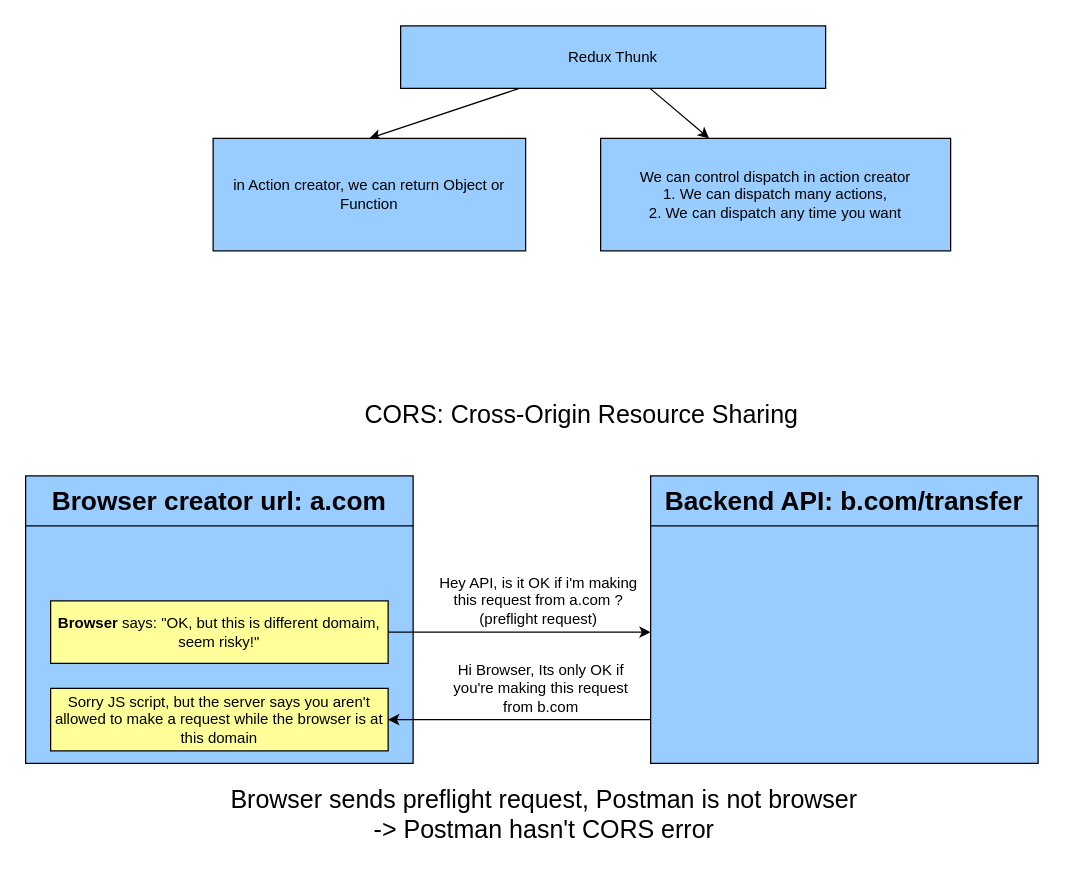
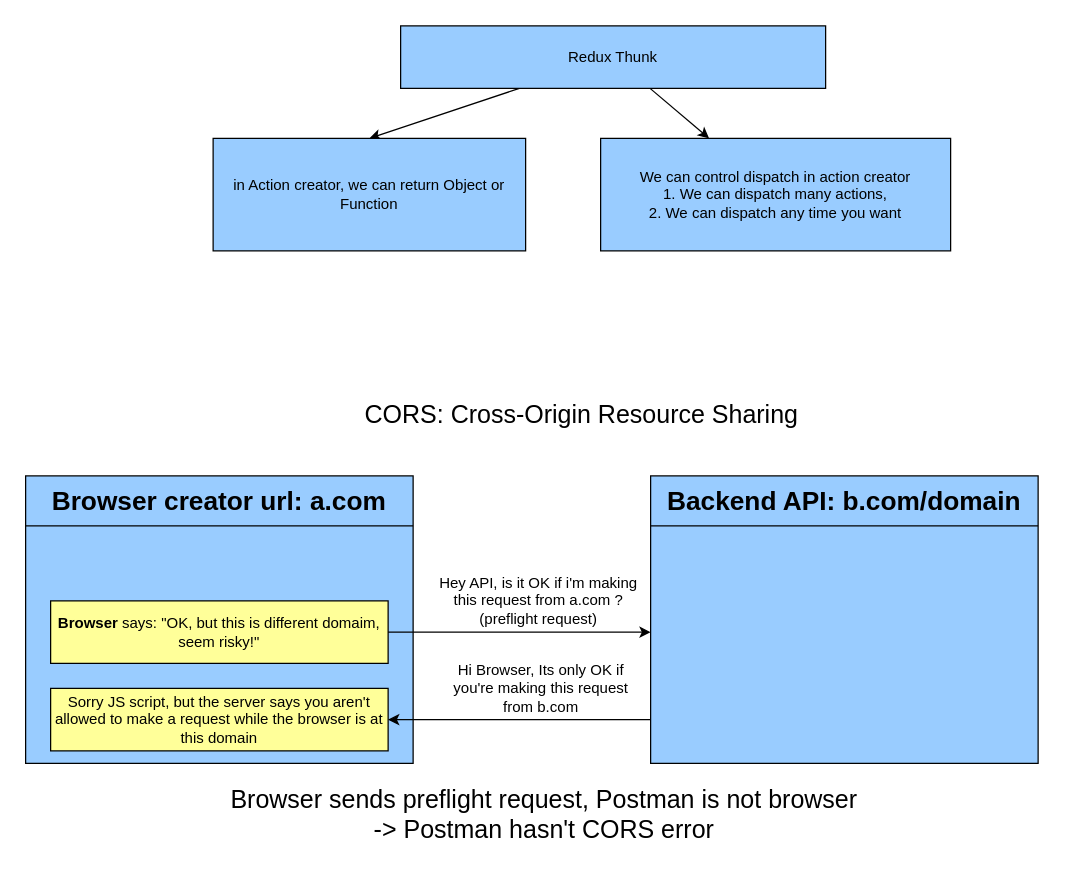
  <mxCell id="0" />
  <mxCell id="1" parent="0" />
  <mxCell id="2" value="" style="edgeStyle=none;html=1;" parent="1" source="4" target="5" edge="1"><mxGeometry relative="1" as="geometry" /></mxCell>
  <mxCell id="3" style="edgeStyle=none;html=1;entryX=0.5;entryY=0;entryDx=0;entryDy=0;" edge="1" parent="1" source="4" target="6"><mxGeometry relative="1" as="geometry" /></mxCell>
  <mxCell id="4" value="&lt;font color=&quot;#000000&quot;&gt;Redux Thunk&lt;/font&gt;" style="rounded=0;whiteSpace=wrap;html=1;fontFamily=Helvetica;fontSize=12;fontColor=#FFFFFF;fillColor=#99CCFF;" parent="1" vertex="1"><mxGeometry x="320" y="20" width="340" height="50" as="geometry" /></mxCell>
  <mxCell id="5" value="&lt;font color=&quot;#000000&quot;&gt;We can control dispatch in action creator&lt;br&gt;1. We can dispatch many actions,&lt;br&gt;2. We can dispatch any time you want&lt;br&gt;&lt;/font&gt;" style="rounded=0;whiteSpace=wrap;html=1;fontFamily=Helvetica;fontSize=12;fontColor=#FFFFFF;fillColor=#99CCFF;" parent="1" vertex="1"><mxGeometry x="480" y="110" width="280" height="90" as="geometry" /></mxCell>
  <mxCell id="6" value="&lt;font color=&quot;#000000&quot;&gt;in Action creator, we can return Object or Function&lt;/font&gt;" style="rounded=0;whiteSpace=wrap;html=1;fontFamily=Helvetica;fontSize=12;fontColor=#FFFFFF;fillColor=#99CCFF;" vertex="1" parent="1"><mxGeometry x="170" y="110" width="250" height="90" as="geometry" /></mxCell>
  <mxCell id="7" value="CORS: Cross-Origin Resource Sharing" style="text;html=1;strokeColor=none;fillColor=none;align=center;verticalAlign=middle;whiteSpace=wrap;rounded=0;fontSize=20;" vertex="1" parent="1"><mxGeometry x="140" y="315" width="650" height="30" as="geometry" /></mxCell>
  <mxCell id="8" value="&lt;font color=&quot;#000000&quot;&gt;Browser creator url: a.com&lt;/font&gt;" style="swimlane;whiteSpace=wrap;html=1;fontSize=21;container=0;fillColor=#99CCFF;gradientColor=none;swimlaneFillColor=#99CCFF;startSize=40;" vertex="1" parent="1"><mxGeometry x="20" y="380" width="310" height="230" as="geometry" /></mxCell>
  <mxCell id="9" value="&lt;font color=&quot;#000000&quot;&gt;&lt;b&gt;Browser&lt;/b&gt; says: &quot;OK, but this is different domaim, seem risky!&quot;&lt;/font&gt;" style="rounded=0;whiteSpace=wrap;html=1;fontFamily=Helvetica;fontSize=12;fontColor=#FFFFFF;fillColor=#FFFF99;" vertex="1" parent="8"><mxGeometry x="20" y="100" width="270" height="50" as="geometry" /></mxCell>
  <mxCell id="10" value="&lt;font color=&quot;#000000&quot;&gt;Sorry JS script, but the server says you aren't allowed to make a request while the browser is at this domain&lt;/font&gt;" style="rounded=0;whiteSpace=wrap;html=1;fontFamily=Helvetica;fontSize=12;fontColor=#FFFFFF;fillColor=#FFFF99;" vertex="1" parent="8"><mxGeometry x="20" y="170" width="270" height="50" as="geometry" /></mxCell>
  <mxCell id="11" style="edgeStyle=none;html=1;entryX=1;entryY=0.5;entryDx=0;entryDy=0;fontSize=12;" edge="1" parent="1" target="10"><mxGeometry relative="1" as="geometry"><mxPoint x="520" y="575" as="sourcePoint" /></mxGeometry></mxCell>
- <mxCell id="12" value="&lt;font color=&quot;#000000&quot;&gt;Backend API: b.com/transfer&lt;/font&gt;" style="swimlane;whiteSpace=wrap;html=1;fontSize=21;container=0;fillColor=#99CCFF;gradientColor=none;swimlaneFillColor=#99CCFF;startSize=40;" vertex="1" parent="1"><mxGeometry x="520" y="380" width="310" height="230" as="geometry" /></mxCell>
+ <mxCell id="12" value="&lt;font color=&quot;#000000&quot;&gt;Backend API: b.com/domain&lt;/font&gt;" style="swimlane;whiteSpace=wrap;html=1;fontSize=21;container=0;fillColor=#99CCFF;gradientColor=none;swimlaneFillColor=#99CCFF;startSize=40;" vertex="1" parent="1"><mxGeometry x="520" y="380" width="310" height="230" as="geometry" /></mxCell>
  <mxCell id="13" style="edgeStyle=none;html=1;fontSize=20;" edge="1" parent="1" source="9"><mxGeometry relative="1" as="geometry"><mxPoint x="520" y="505" as="targetPoint" /></mxGeometry></mxCell>
  <mxCell id="14" value="Hey API, is it OK if i'm making this request from a.com ?&lt;br&gt;(preflight request)" style="text;html=1;strokeColor=none;fillColor=none;align=center;verticalAlign=middle;whiteSpace=wrap;rounded=0;fontSize=12;" vertex="1" parent="1"><mxGeometry x="347.5" y="450" width="165" height="60" as="geometry" /></mxCell>
  <mxCell id="15" value="Hi Browser, Its only OK if you're making this request from b.com" style="text;html=1;strokeColor=none;fillColor=none;align=center;verticalAlign=middle;whiteSpace=wrap;rounded=0;fontSize=12;" vertex="1" parent="1"><mxGeometry x="350" y="520" width="165" height="60" as="geometry" /></mxCell>
  <mxCell id="16" value="Browser sends preflight request, Postman is not browser &lt;br&gt;-&amp;gt; Postman hasn't CORS error" style="text;html=1;strokeColor=none;fillColor=none;align=center;verticalAlign=middle;whiteSpace=wrap;rounded=0;fontSize=20;" vertex="1" parent="1"><mxGeometry x="40" y="620" width="790" height="60" as="geometry" /></mxCell>
